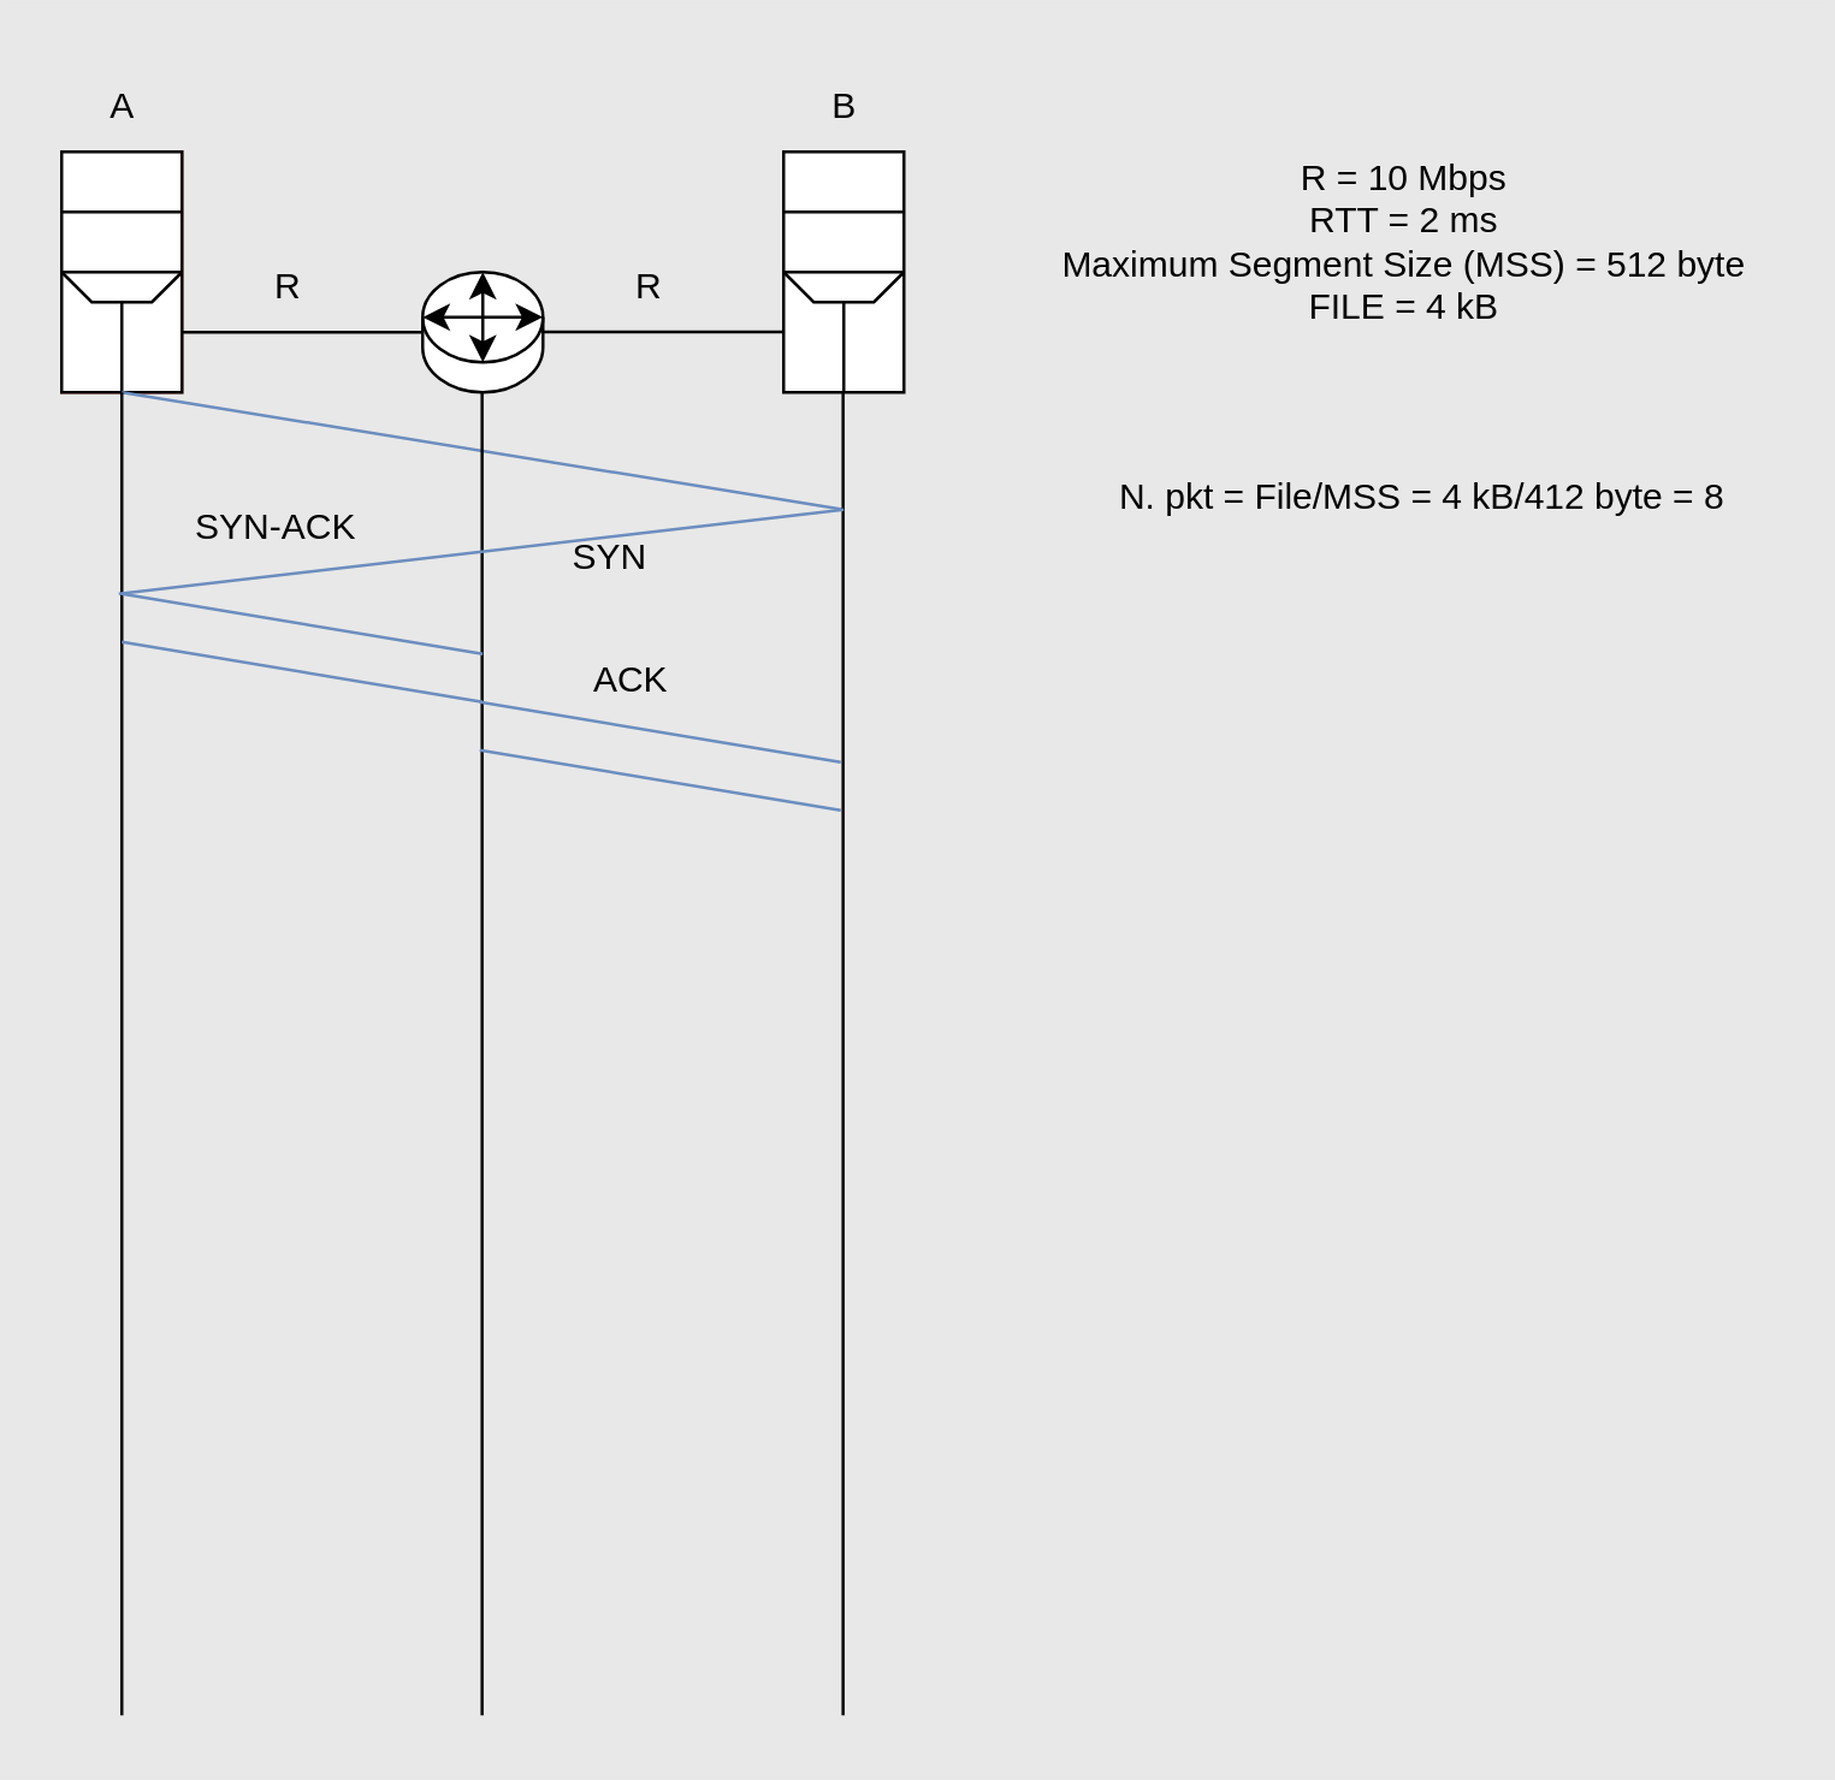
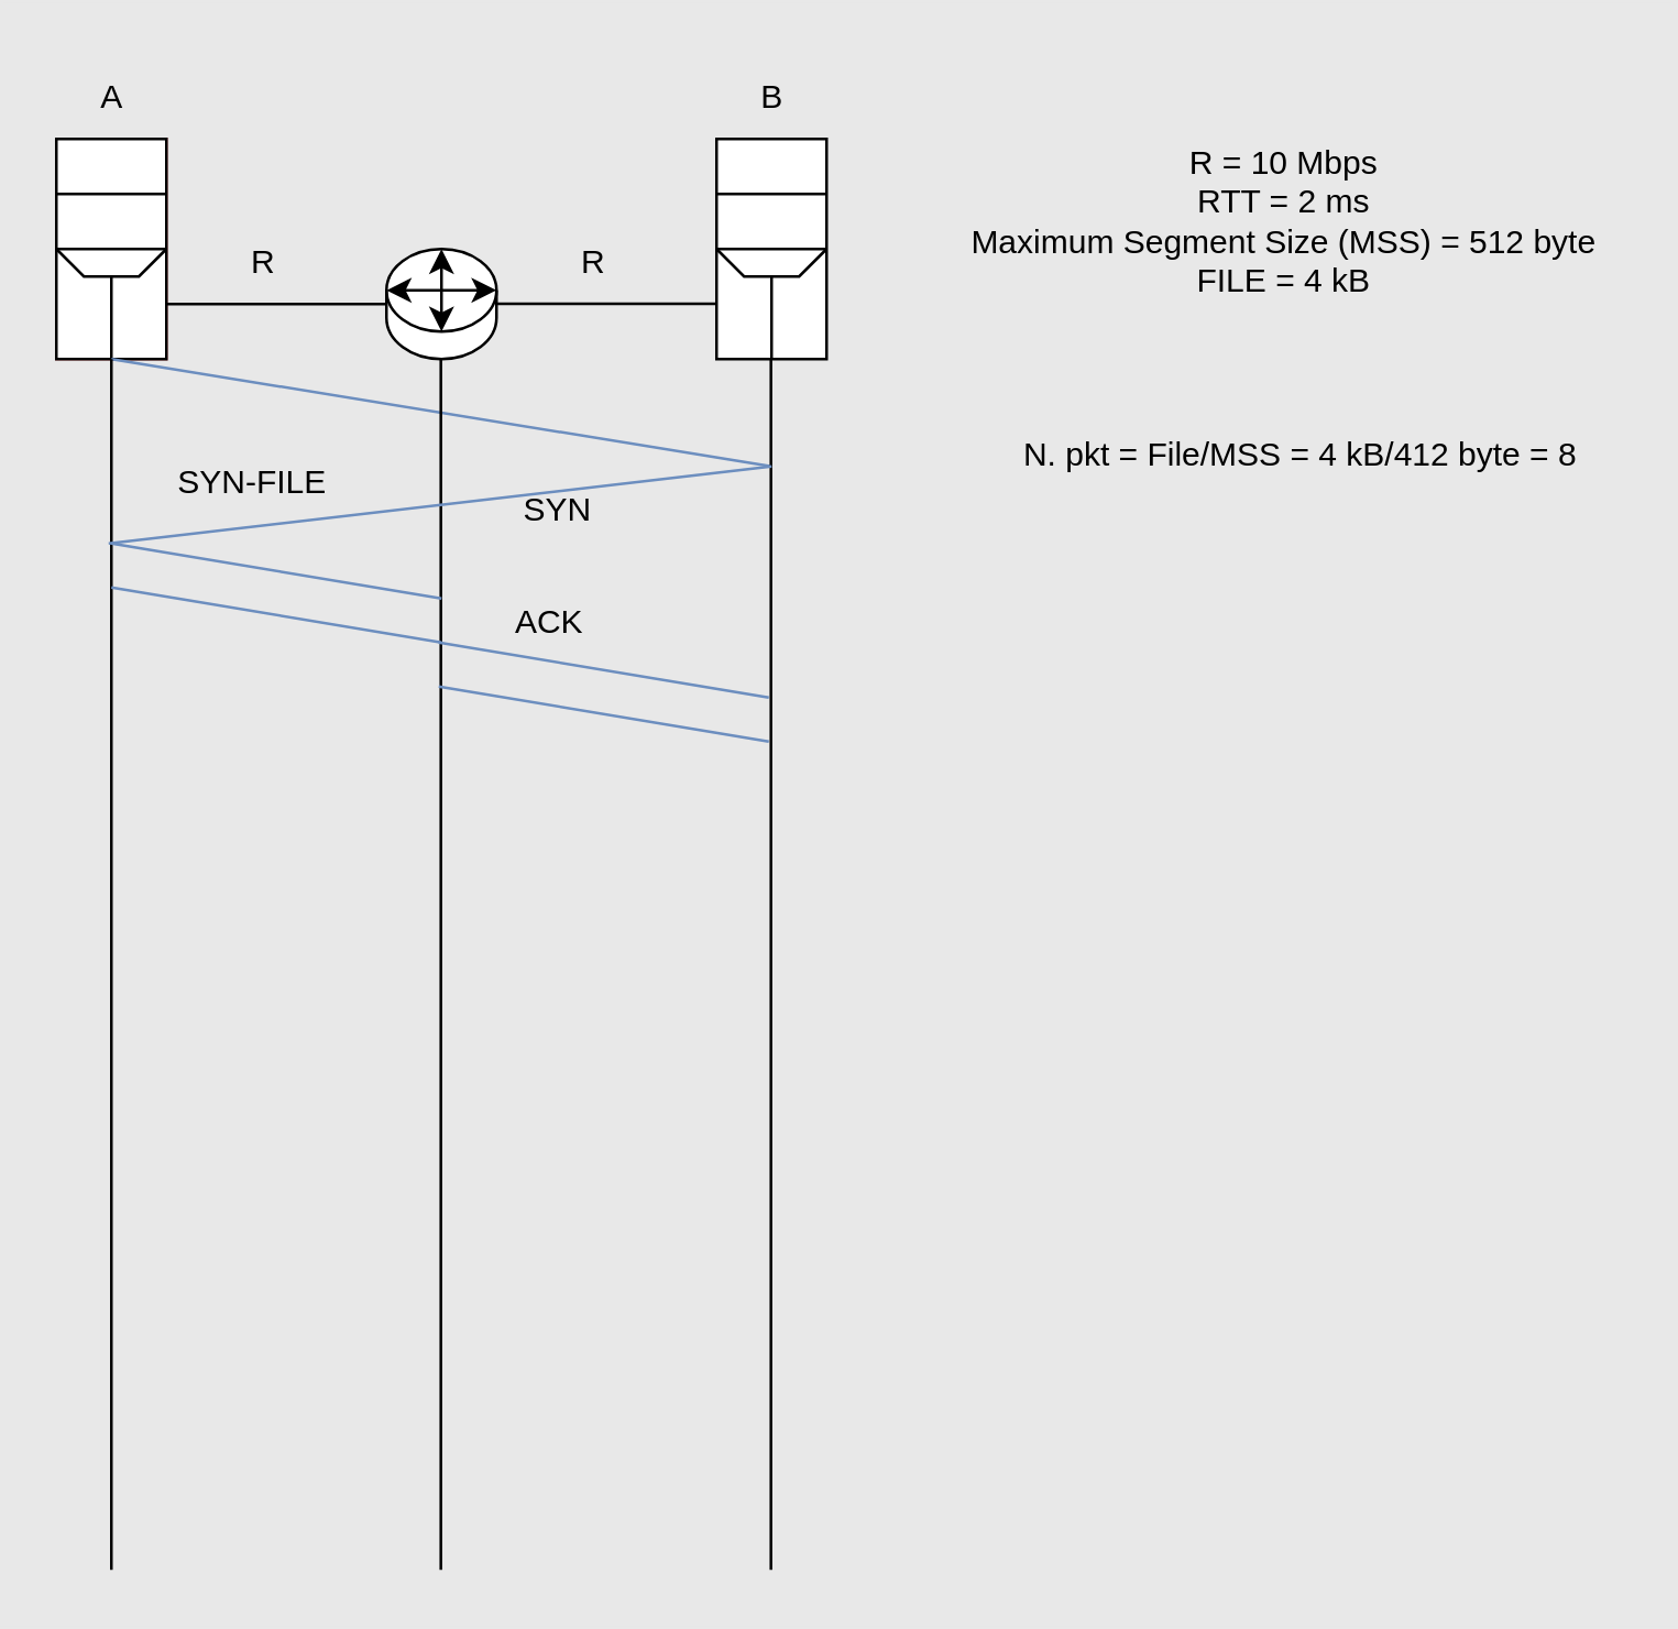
  <mxCell id="0" />
  <mxCell id="1" parent="0" />
  <mxCell id="2" value="" style="group;fillColor=#f5f5f5;strokeColor=#F08686;fontColor=#333333;" parent="1" vertex="1" connectable="0"><mxGeometry x="20" y="50" width="40" height="80" as="geometry" /></mxCell>
  <mxCell id="3" value="" style="rounded=0;whiteSpace=wrap;html=1;movable=1;resizable=1;rotatable=1;deletable=1;editable=1;locked=0;connectable=1;" parent="2" vertex="1"><mxGeometry width="40" height="80" as="geometry" /></mxCell>
  <mxCell id="4" value="" style="endArrow=none;html=1;rounded=0;movable=1;resizable=1;rotatable=1;deletable=1;editable=1;locked=0;connectable=1;" parent="2" target="3" edge="1"><mxGeometry width="50" height="50" relative="1" as="geometry"><mxPoint y="40" as="sourcePoint" /><mxPoint x="50" y="-10" as="targetPoint" /><Array as="points"><mxPoint x="10" y="50" /><mxPoint x="30" y="50" /><mxPoint x="40" y="40" /></Array></mxGeometry></mxCell>
  <mxCell id="5" value="" style="endArrow=none;html=1;rounded=0;entryX=0.5;entryY=1;entryDx=0;entryDy=0;movable=1;resizable=1;rotatable=1;deletable=1;editable=1;locked=0;connectable=1;" parent="2" target="3" edge="1"><mxGeometry width="50" height="50" relative="1" as="geometry"><mxPoint x="20" y="50" as="sourcePoint" /><mxPoint x="120" y="30" as="targetPoint" /></mxGeometry></mxCell>
  <mxCell id="6" value="" style="endArrow=none;html=1;rounded=0;entryX=1;entryY=0.25;entryDx=0;entryDy=0;exitX=0;exitY=0.25;exitDx=0;exitDy=0;movable=1;resizable=1;rotatable=1;deletable=1;editable=1;locked=0;connectable=1;" parent="2" source="3" target="3" edge="1"><mxGeometry width="50" height="50" relative="1" as="geometry"><mxPoint y="30" as="sourcePoint" /><mxPoint x="50" y="-20" as="targetPoint" /><Array as="points" /></mxGeometry></mxCell>
  <mxCell id="7" value="" style="endArrow=none;html=1;rounded=0;exitX=0;exitY=0.5;exitDx=0;exitDy=0;entryX=1;entryY=0.5;entryDx=0;entryDy=0;movable=1;resizable=1;rotatable=1;deletable=1;editable=1;locked=0;connectable=1;" parent="2" source="3" target="3" edge="1"><mxGeometry width="50" height="50" relative="1" as="geometry"><mxPoint x="70" y="60" as="sourcePoint" /><mxPoint x="120" y="10" as="targetPoint" /></mxGeometry></mxCell>
  <mxCell id="8" value="" style="endArrow=none;html=1;rounded=0;fillColor=#dae8fc;strokeColor=#6c8ebf;" edge="1" parent="2"><mxGeometry width="50" height="50" relative="1" as="geometry"><mxPoint x="20" y="80" as="sourcePoint" /><mxPoint x="260" y="119" as="targetPoint" /></mxGeometry></mxCell>
  <mxCell id="9" value="" style="group" parent="1" vertex="1" connectable="0"><mxGeometry x="140" y="90" width="40" height="40" as="geometry" /></mxCell>
  <mxCell id="10" value="" style="shape=cylinder3;whiteSpace=wrap;html=1;boundedLbl=1;backgroundOutline=1;size=15;movable=1;resizable=1;rotatable=1;deletable=1;editable=1;locked=0;connectable=1;" parent="9" vertex="1"><mxGeometry width="40" height="40" as="geometry" /></mxCell>
  <mxCell id="11" value="" style="endArrow=classic;startArrow=classic;html=1;rounded=0;exitX=0;exitY=0;exitDx=0;exitDy=15;exitPerimeter=0;entryX=1;entryY=0;entryDx=0;entryDy=15;entryPerimeter=0;movable=1;resizable=1;rotatable=1;deletable=1;editable=1;locked=0;connectable=1;" parent="9" source="10" target="10" edge="1"><mxGeometry width="50" height="50" relative="1" as="geometry"><mxPoint y="60" as="sourcePoint" /><mxPoint x="40" y="10" as="targetPoint" /></mxGeometry></mxCell>
  <mxCell id="12" value="" style="endArrow=classic;startArrow=classic;html=1;rounded=0;exitX=0.5;exitY=0;exitDx=0;exitDy=0;exitPerimeter=0;movable=1;resizable=1;rotatable=1;deletable=1;editable=1;locked=0;connectable=1;" parent="9" source="10" edge="1"><mxGeometry width="50" height="50" relative="1" as="geometry"><mxPoint y="60" as="sourcePoint" /><mxPoint x="20" y="30" as="targetPoint" /></mxGeometry></mxCell>
  <mxCell id="13" value="" style="group" vertex="1" connectable="0" parent="1"><mxGeometry x="260" y="50" width="40" height="80" as="geometry" /></mxCell>
  <mxCell id="14" value="" style="rounded=0;whiteSpace=wrap;html=1;movable=1;resizable=1;rotatable=1;deletable=1;editable=1;locked=0;connectable=1;" vertex="1" parent="13"><mxGeometry width="40" height="80" as="geometry" /></mxCell>
  <mxCell id="15" value="" style="endArrow=none;html=1;rounded=0;movable=1;resizable=1;rotatable=1;deletable=1;editable=1;locked=0;connectable=1;" edge="1" parent="13" target="14"><mxGeometry width="50" height="50" relative="1" as="geometry"><mxPoint y="40" as="sourcePoint" /><mxPoint x="50" y="-10" as="targetPoint" /><Array as="points"><mxPoint x="10" y="50" /><mxPoint x="30" y="50" /><mxPoint x="40" y="40" /></Array></mxGeometry></mxCell>
  <mxCell id="16" value="" style="endArrow=none;html=1;rounded=0;entryX=0.5;entryY=1;entryDx=0;entryDy=0;movable=1;resizable=1;rotatable=1;deletable=1;editable=1;locked=0;connectable=1;" edge="1" parent="13" target="14"><mxGeometry width="50" height="50" relative="1" as="geometry"><mxPoint x="20" y="50" as="sourcePoint" /><mxPoint x="120" y="30" as="targetPoint" /></mxGeometry></mxCell>
  <mxCell id="17" value="" style="endArrow=none;html=1;rounded=0;entryX=1;entryY=0.25;entryDx=0;entryDy=0;exitX=0;exitY=0.25;exitDx=0;exitDy=0;movable=1;resizable=1;rotatable=1;deletable=1;editable=1;locked=0;connectable=1;" edge="1" parent="13" source="14" target="14"><mxGeometry width="50" height="50" relative="1" as="geometry"><mxPoint y="30" as="sourcePoint" /><mxPoint x="50" y="-20" as="targetPoint" /><Array as="points" /></mxGeometry></mxCell>
  <mxCell id="18" value="" style="endArrow=none;html=1;rounded=0;exitX=0;exitY=0.5;exitDx=0;exitDy=0;entryX=1;entryY=0.5;entryDx=0;entryDy=0;movable=1;resizable=1;rotatable=1;deletable=1;editable=1;locked=0;connectable=1;" edge="1" parent="13" source="14" target="14"><mxGeometry width="50" height="50" relative="1" as="geometry"><mxPoint x="70" y="60" as="sourcePoint" /><mxPoint x="120" y="10" as="targetPoint" /></mxGeometry></mxCell>
  <mxCell id="19" value="" style="endArrow=none;html=1;rounded=0;entryX=0;entryY=0.5;entryDx=0;entryDy=0;entryPerimeter=0;" edge="1" parent="1" target="10"><mxGeometry width="50" height="50" relative="1" as="geometry"><mxPoint x="60" y="110" as="sourcePoint" /><mxPoint x="130" y="110" as="targetPoint" /></mxGeometry></mxCell>
  <mxCell id="20" value="" style="endArrow=none;html=1;rounded=0;entryX=0;entryY=0.5;entryDx=0;entryDy=0;entryPerimeter=0;" edge="1" parent="1"><mxGeometry width="50" height="50" relative="1" as="geometry"><mxPoint x="180" y="109.9" as="sourcePoint" /><mxPoint x="260" y="109.9" as="targetPoint" /></mxGeometry></mxCell>
  <mxCell id="21" value="A" style="text;html=1;align=center;verticalAlign=middle;resizable=0;points=[];autosize=1;strokeColor=none;fillColor=none;" vertex="1" parent="1"><mxGeometry x="25" y="20" width="30" height="30" as="geometry" /></mxCell>
  <mxCell id="22" value="B" style="text;html=1;align=center;verticalAlign=middle;resizable=0;points=[];autosize=1;strokeColor=none;fillColor=none;" vertex="1" parent="1"><mxGeometry x="265" y="20" width="30" height="30" as="geometry" /></mxCell>
  <mxCell id="23" value="R" style="text;html=1;align=center;verticalAlign=middle;resizable=0;points=[];autosize=1;strokeColor=none;fillColor=none;" vertex="1" parent="1"><mxGeometry x="80" y="80" width="30" height="30" as="geometry" /></mxCell>
  <mxCell id="24" value="R" style="text;html=1;align=center;verticalAlign=middle;resizable=0;points=[];autosize=1;strokeColor=none;fillColor=none;" vertex="1" parent="1"><mxGeometry x="200" y="80" width="30" height="30" as="geometry" /></mxCell>
  <mxCell id="25" value="R = 10 Mbps&lt;br&gt;RTT = 2 ms&lt;br&gt;Maximum Segment Size (MSS) = 512 byte&lt;br&gt;&lt;div style=&quot;&quot;&gt;&lt;span style=&quot;background-color: initial;&quot;&gt;FILE = 4 kB&lt;/span&gt;&lt;/div&gt;" style="text;html=1;align=center;verticalAlign=middle;resizable=0;points=[];autosize=1;strokeColor=none;fillColor=none;" vertex="1" parent="1"><mxGeometry x="343" y="45" width="245" height="70" as="geometry" /></mxCell>
  <mxCell id="26" value="" style="endArrow=none;html=1;rounded=0;" edge="1" parent="1"><mxGeometry width="50" height="50" relative="1" as="geometry"><mxPoint x="40" y="570" as="sourcePoint" /><mxPoint x="40" y="130" as="targetPoint" /></mxGeometry></mxCell>
  <mxCell id="27" value="" style="endArrow=none;html=1;rounded=0;" edge="1" parent="1"><mxGeometry width="50" height="50" relative="1" as="geometry"><mxPoint x="159.77" y="570" as="sourcePoint" /><mxPoint x="159.77" y="130" as="targetPoint" /></mxGeometry></mxCell>
  <mxCell id="28" value="" style="endArrow=none;html=1;rounded=0;" edge="1" parent="1"><mxGeometry width="50" height="50" relative="1" as="geometry"><mxPoint x="279.77" y="570" as="sourcePoint" /><mxPoint x="279.77" y="130" as="targetPoint" /></mxGeometry></mxCell>
  <mxCell id="29" value="N. pkt = File/MSS = 4 kB/412 byte = 8" style="text;html=1;align=center;verticalAlign=middle;resizable=0;points=[];autosize=1;strokeColor=none;fillColor=none;" vertex="1" parent="1"><mxGeometry x="362" y="152" width="219" height="26" as="geometry" /></mxCell>
  <mxCell id="30" value="" style="endArrow=none;html=1;rounded=0;fillColor=#dae8fc;strokeColor=#6c8ebf;" edge="1" parent="1"><mxGeometry width="50" height="50" relative="1" as="geometry"><mxPoint x="39" y="197" as="sourcePoint" /><mxPoint x="280" y="169" as="targetPoint" /></mxGeometry></mxCell>
  <mxCell id="31" value="" style="endArrow=none;html=1;rounded=0;fillColor=#dae8fc;strokeColor=#6c8ebf;" edge="1" parent="1"><mxGeometry width="50" height="50" relative="1" as="geometry"><mxPoint x="40" y="197" as="sourcePoint" /><mxPoint x="160" y="217" as="targetPoint" /></mxGeometry></mxCell>
  <mxCell id="32" value="SYN" style="text;html=1;align=center;verticalAlign=middle;resizable=0;points=[];autosize=1;strokeColor=none;fillColor=none;" vertex="1" parent="1"><mxGeometry x="180" y="172" width="43" height="26" as="geometry" /></mxCell>
- <mxCell id="33" value="SYN-ACK" style="text;html=1;align=center;verticalAlign=middle;resizable=0;points=[];autosize=1;strokeColor=none;fillColor=none;" vertex="1" parent="1"><mxGeometry x="55" y="162" width="71" height="26" as="geometry" /></mxCell>
- <mxCell id="34" value="ACK" style="text;html=1;align=center;verticalAlign=middle;resizable=0;points=[];autosize=1;strokeColor=none;fillColor=none;" vertex="1" parent="1"><mxGeometry x="187" y="213" width="43" height="26" as="geometry" /></mxCell>
+ <mxCell id="33" value="SYN-FILE" style="text;html=1;align=center;verticalAlign=middle;resizable=0;points=[];autosize=1;strokeColor=none;fillColor=none;" vertex="1" parent="1"><mxGeometry x="55" y="162" width="71" height="26" as="geometry" /></mxCell>
+ <mxCell id="34" value="ACK" style="text;html=1;align=center;verticalAlign=middle;resizable=0;points=[];autosize=1;strokeColor=none;fillColor=none;" vertex="1" parent="1"><mxGeometry x="177" y="213" width="43" height="26" as="geometry" /></mxCell>
  <mxCell id="35" value="" style="endArrow=none;html=1;rounded=0;fillColor=#dae8fc;strokeColor=#6c8ebf;" edge="1" parent="1"><mxGeometry width="50" height="50" relative="1" as="geometry"><mxPoint x="40" y="213" as="sourcePoint" /><mxPoint x="160" y="233" as="targetPoint" /></mxGeometry></mxCell>
  <mxCell id="36" value="" style="endArrow=none;html=1;rounded=0;fillColor=#dae8fc;strokeColor=#6c8ebf;" edge="1" parent="1"><mxGeometry width="50" height="50" relative="1" as="geometry"><mxPoint x="159" y="249" as="sourcePoint" /><mxPoint x="279" y="269" as="targetPoint" /></mxGeometry></mxCell>
  <mxCell id="37" value="" style="endArrow=none;html=1;rounded=0;fillColor=#dae8fc;strokeColor=#6c8ebf;" edge="1" parent="1"><mxGeometry width="50" height="50" relative="1" as="geometry"><mxPoint x="159" y="233" as="sourcePoint" /><mxPoint x="279" y="253" as="targetPoint" /></mxGeometry></mxCell>
